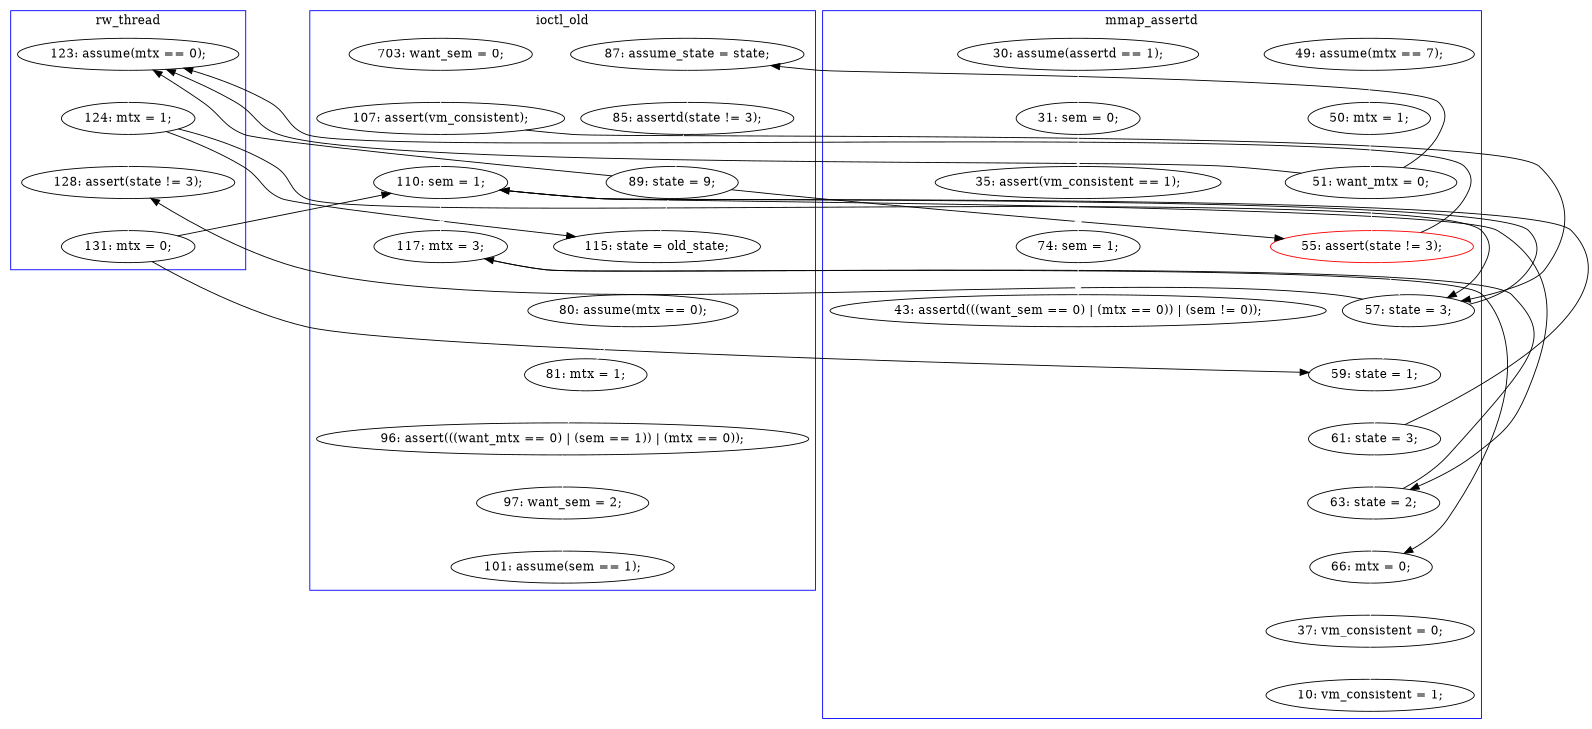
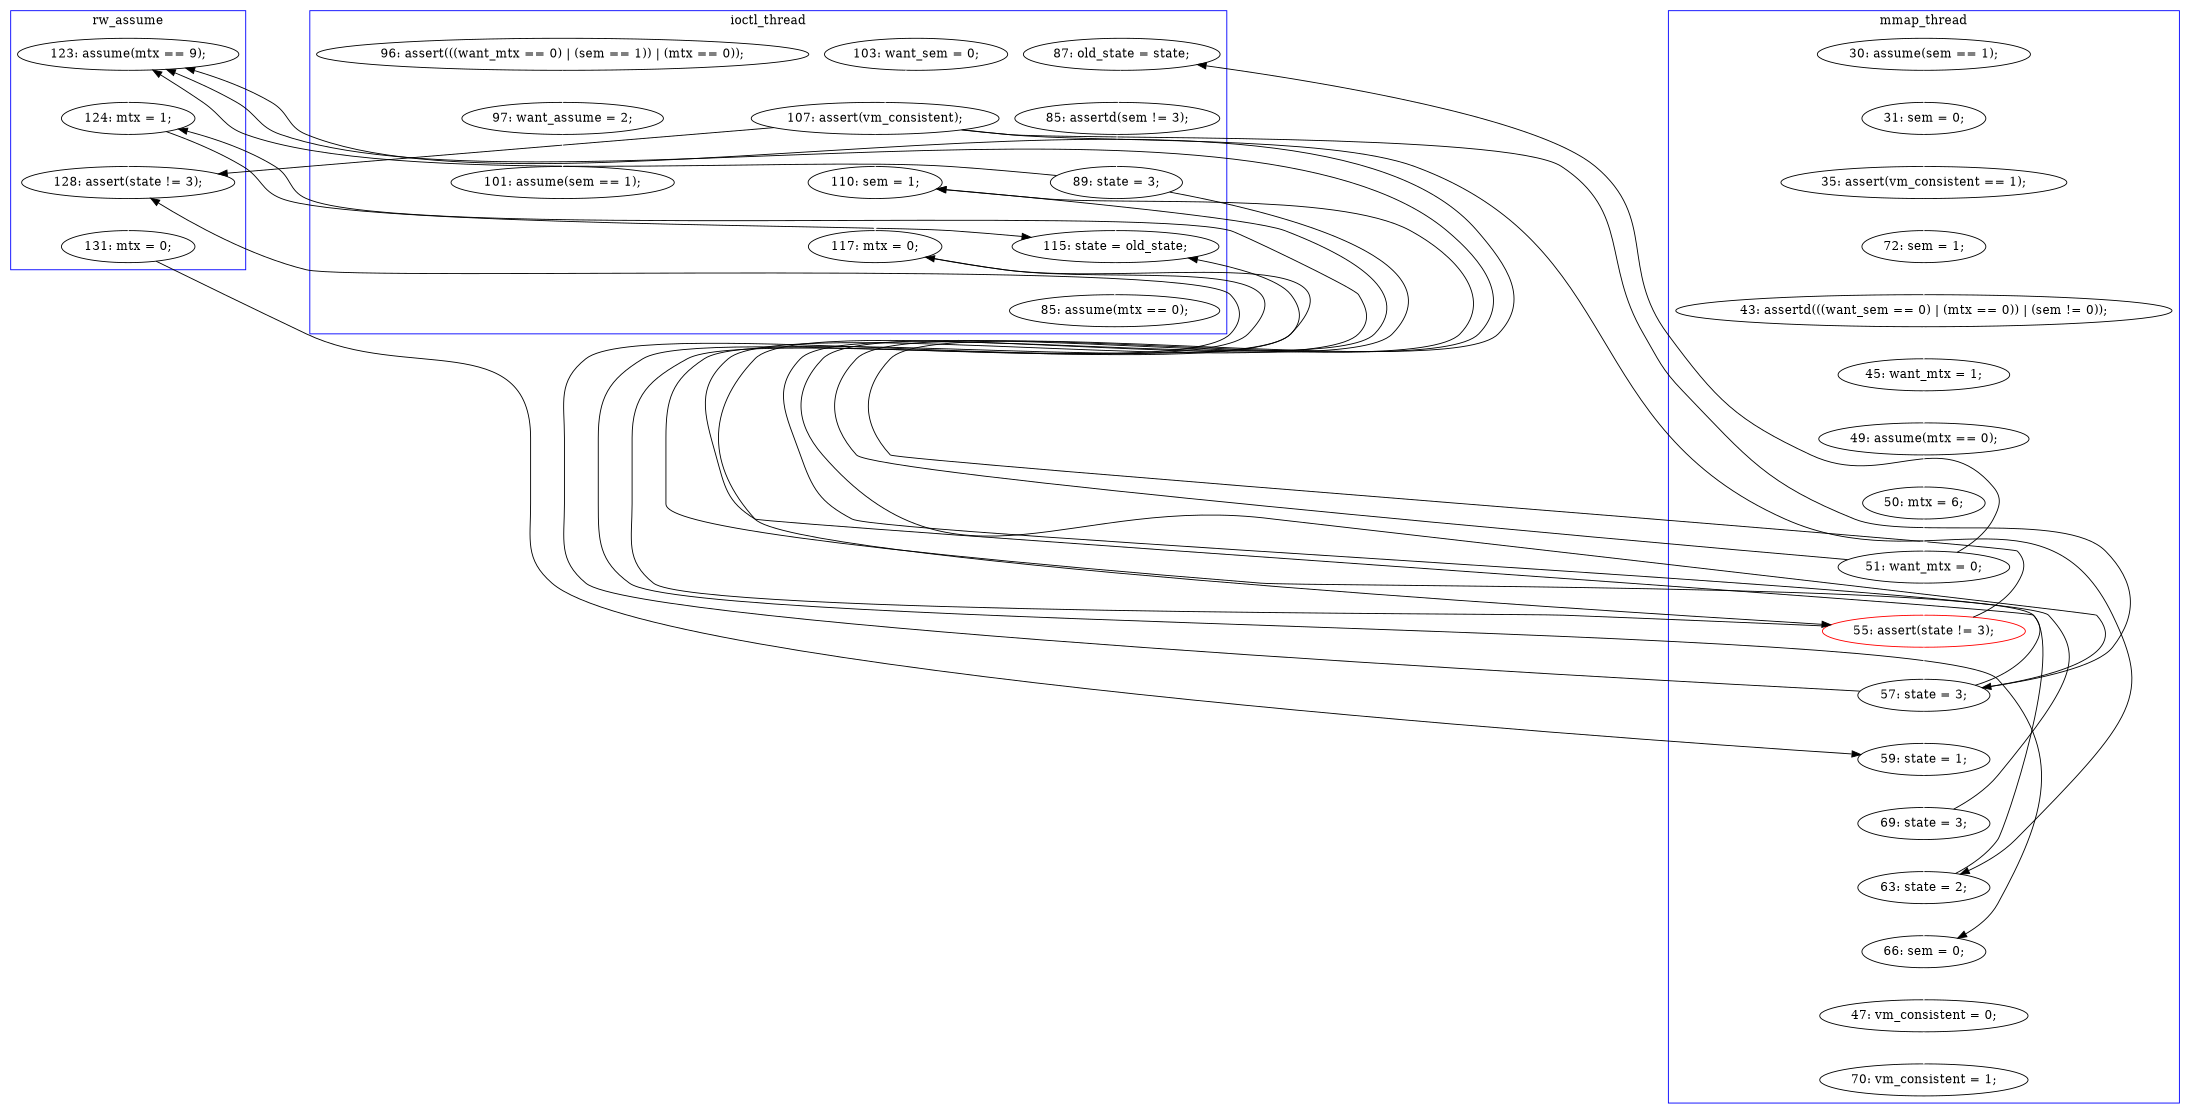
  digraph {
    edge [color=white style=solid]
    n1 [label="128: assert(state != 3);"]
    n2 [label="131: mtx = 0;"]
    n3 [label="124: mtx = 1;"]
-   n4 [label="123: assume(mtx == 0);"]
+   n4 [label="123: assume(mtx == 9);"]
    n5 [label="115: state = old_state;"]
    n6 [label="107: assert(vm_consistent);"]
    n7 [label="110: sem = 1;"]
-   n8 [label="117: mtx = 3;"]
-   n9 [label="85: assertd(state != 3);"]
-   n10 [label="89: state = 9;"]
-   n11 [label="87: assume_state = state;"]
-   n12 [label="80: assume(mtx == 0);"]
-   n13 [label="97: want_sem = 2;"]
+   n8 [label="117: mtx = 0;"]
+   n9 [label="85: assertd(sem != 3);"]
+   n10 [label="89: state = 3;"]
+   n11 [label="87: old_state = state;"]
+   n12 [label="85: assume(mtx == 0);"]
+   n13 [label="97: want_assume = 2;"]
    n14 [label="101: assume(sem == 1);"]
-   n15 [label="703: want_sem = 0;"]
-   n16 [label="81: mtx = 1;"]
+   n15 [label="103: want_sem = 0;"]
    n17 [label="96: assert(((want_mtx == 0) | (sem == 1)) | (mtx == 0));"]
    n18 [label="51: want_mtx = 0;"]
    n19 [color=red label="55: assert(state != 3);"]
    n20 [label="31: sem = 0;"]
    n21 [label="35: assert(vm_consistent == 1);"]
-   n22 [label="61: state = 3;"]
+   n22 [label="69: state = 3;"]
    n23 [label="63: state = 2;"]
-   n24 [label="50: mtx = 1;"]
-   n25 [label="37: vm_consistent = 0;"]
-   n26 [label="10: vm_consistent = 1;"]
+   n24 [label="50: mtx = 6;"]
+   n25 [label="47: vm_consistent = 0;"]
+   n26 [label="70: vm_consistent = 1;"]
    n27 [label="57: state = 3;"]
    n28 [label="59: state = 1;"]
-   n29 [label="74: sem = 1;"]
+   n29 [label="72: sem = 1;"]
    n30 [label="43: assertd(((want_sem == 0) | (mtx == 0)) | (sem != 0));"]
-   n31 [label="66: mtx = 0;"]
-   n32 [label="49: assume(mtx == 7);"]
-   n34 [label="30: assume(assertd == 1);"]
+   n31 [label="66: sem = 0;"]
+   n32 [label="49: assume(mtx == 0);"]
+   n33 [label="45: want_mtx = 1;"]
+   n34 [label="30: assume(sem == 1);"]
    subgraph cluster_1 {
      color=blue
-     label=rw_thread
+     label=rw_assume
      n1
      n2
      n3
      n4
    }
    subgraph cluster_2 {
      color=blue
-     label=ioctl_old
+     label=ioctl_thread
      n5
      n6
      n7
      n8
      n9
      n10
      n11
      n12
      n13
      n14
      n15
-     n16
      n17
    }
    subgraph cluster_3 {
      color=blue
-     label=mmap_assertd
+     label=mmap_thread
      n18
      n19
      n20
      n21
      n22
      n23
      n24
      n25
      n26
      n27
      n28
      n29
      n30
      n31
      n32
+     n33
      n34
    }
    n1 -> n2
-   n2 -> n7 [color=black constraint=false]
    n2 -> n28 [color=black constraint=false]
    n3 -> n1
    n3 -> n5 [color=black constraint=false]
-   n3 -> n27 [color=black constraint=false]
+   n27 -> n3 [color=black constraint=false]
    n4 -> n3
    n5 -> n12
+   n6 -> n1 [color=black constraint=false]
    n6 -> n7
    n6 -> n27 [color=black constraint=false]
    n7 -> n8
-   n7 -> n23 [color=black constraint=false]
+   n6 -> n23 [color=black constraint=false]
    n8 -> n31 [color=black constraint=false]
    n9 -> n10
    n10 -> n4 [color=black constraint=false]
    n10 -> n5
    n10 -> n19 [color=black constraint=false]
    n11 -> n9
-   n12 -> n16
    n13 -> n14
    n15 -> n6
-   n16 -> n17
    n17 -> n13
    n18 -> n4 [color=black constraint=false]
    n18 -> n11 [color=black constraint=false]
    n18 -> n19
    n19 -> n4 [color=black constraint=false]
+   n19 -> n5 [color=black constraint=false]
    n19 -> n27
    n20 -> n21
    n21 -> n29
    n22 -> n7 [color=black constraint=false]
    n22 -> n23
    n23 -> n8 [color=black constraint=false]
    n23 -> n31
    n24 -> n18
    n25 -> n26
    n27 -> n1 [color=black constraint=false]
    n27 -> n7 [color=black constraint=false]
    n27 -> n28
    n28 -> n22
    n29 -> n30
+   n30 -> n33
    n31 -> n25
    n32 -> n24
+   n33 -> n32
    n34 -> n20
  }
